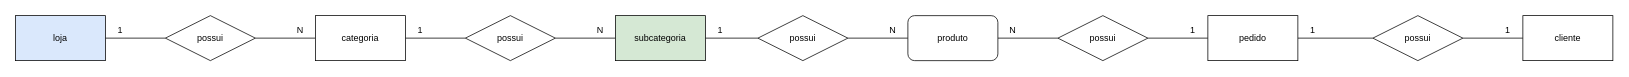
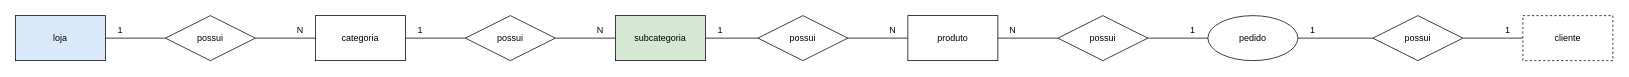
  <mxCell id="0" />
  <mxCell id="1" parent="0" />
  <mxCell id="2" style="edgeStyle=orthogonalEdgeStyle;rounded=0;orthogonalLoop=1;jettySize=auto;html=1;exitX=1;exitY=0.5;exitDx=0;exitDy=0;entryX=0;entryY=0.5;entryDx=0;entryDy=0;endArrow=none;endFill=0;" edge="1" parent="1" source="3" target="7"><mxGeometry relative="1" as="geometry" /></mxCell>
  <mxCell id="3" value="loja" style="rounded=0;whiteSpace=wrap;html=1;fillColor=#dae8fc;" vertex="1" parent="1"><mxGeometry x="20" y="20" width="120" height="60" as="geometry" /></mxCell>
  <mxCell id="4" style="edgeStyle=orthogonalEdgeStyle;rounded=0;orthogonalLoop=1;jettySize=auto;html=1;exitX=0;exitY=0.5;exitDx=0;exitDy=0;entryX=1;entryY=0.5;entryDx=0;entryDy=0;endArrow=none;endFill=0;" edge="1" parent="1" source="6" target="7"><mxGeometry relative="1" as="geometry" /></mxCell>
  <mxCell id="5" style="edgeStyle=orthogonalEdgeStyle;rounded=0;orthogonalLoop=1;jettySize=auto;html=1;exitX=1;exitY=0.5;exitDx=0;exitDy=0;entryX=0;entryY=0.5;entryDx=0;entryDy=0;endArrow=none;endFill=0;" edge="1" parent="1" source="6" target="13"><mxGeometry relative="1" as="geometry" /></mxCell>
  <mxCell id="6" value="categoria" style="rounded=0;whiteSpace=wrap;html=1;" vertex="1" parent="1"><mxGeometry x="420" y="20" width="120" height="60" as="geometry" /></mxCell>
  <mxCell id="7" value="possui" style="shape=rhombus;perimeter=rhombusPerimeter;whiteSpace=wrap;html=1;align=center;" vertex="1" parent="1"><mxGeometry x="220" y="20" width="120" height="60" as="geometry" /></mxCell>
  <mxCell id="8" value="1" style="text;html=1;strokeColor=none;fillColor=none;align=center;verticalAlign=middle;whiteSpace=wrap;rounded=0;" vertex="1" parent="1"><mxGeometry x="140" y="30" width="40" height="20" as="geometry" /></mxCell>
  <mxCell id="9" value="N" style="text;html=1;strokeColor=none;fillColor=none;align=center;verticalAlign=middle;whiteSpace=wrap;rounded=0;" vertex="1" parent="1"><mxGeometry x="380" y="30" width="40" height="20" as="geometry" /></mxCell>
  <mxCell id="10" style="edgeStyle=orthogonalEdgeStyle;rounded=0;orthogonalLoop=1;jettySize=auto;html=1;exitX=0;exitY=0.5;exitDx=0;exitDy=0;entryX=1;entryY=0.5;entryDx=0;entryDy=0;endArrow=none;endFill=0;" edge="1" parent="1" source="12" target="13"><mxGeometry relative="1" as="geometry" /></mxCell>
  <mxCell id="11" style="edgeStyle=orthogonalEdgeStyle;rounded=0;orthogonalLoop=1;jettySize=auto;html=1;exitX=1;exitY=0.5;exitDx=0;exitDy=0;entryX=0;entryY=0.5;entryDx=0;entryDy=0;endArrow=none;endFill=0;" edge="1" parent="1" source="12" target="19"><mxGeometry relative="1" as="geometry" /></mxCell>
  <mxCell id="12" value="subcategoria" style="rounded=0;whiteSpace=wrap;html=1;fillColor=#d5e8d4;" vertex="1" parent="1"><mxGeometry x="820" y="20" width="120" height="60" as="geometry" /></mxCell>
  <mxCell id="13" value="possui" style="shape=rhombus;perimeter=rhombusPerimeter;whiteSpace=wrap;html=1;align=center;" vertex="1" parent="1"><mxGeometry x="620" y="20" width="120" height="60" as="geometry" /></mxCell>
  <mxCell id="14" value="N" style="text;html=1;strokeColor=none;fillColor=none;align=center;verticalAlign=middle;whiteSpace=wrap;rounded=0;" vertex="1" parent="1"><mxGeometry x="780" y="30" width="40" height="20" as="geometry" /></mxCell>
  <mxCell id="15" value="1" style="text;html=1;strokeColor=none;fillColor=none;align=center;verticalAlign=middle;whiteSpace=wrap;rounded=0;" vertex="1" parent="1"><mxGeometry x="540" y="30" width="40" height="20" as="geometry" /></mxCell>
  <mxCell id="16" style="edgeStyle=orthogonalEdgeStyle;rounded=0;orthogonalLoop=1;jettySize=auto;html=1;exitX=0;exitY=0.5;exitDx=0;exitDy=0;entryX=1;entryY=0.5;entryDx=0;entryDy=0;endArrow=none;endFill=0;" edge="1" parent="1" source="18" target="19"><mxGeometry relative="1" as="geometry" /></mxCell>
  <mxCell id="17" style="edgeStyle=orthogonalEdgeStyle;rounded=0;orthogonalLoop=1;jettySize=auto;html=1;exitX=1;exitY=0.5;exitDx=0;exitDy=0;entryX=0;entryY=0.5;entryDx=0;entryDy=0;endArrow=none;endFill=0;" edge="1" parent="1" source="18" target="25"><mxGeometry relative="1" as="geometry" /></mxCell>
- <mxCell id="18" value="produto" style="whiteSpace=wrap;html=1;rounded=1;" vertex="1" parent="1"><mxGeometry x="1210" y="20" width="120" height="60" as="geometry" /></mxCell>
+ <mxCell id="18" value="produto" style="rounded=0;whiteSpace=wrap;html=1;" vertex="1" parent="1"><mxGeometry x="1210" y="20" width="120" height="60" as="geometry" /></mxCell>
  <mxCell id="19" value="possui" style="shape=rhombus;perimeter=rhombusPerimeter;whiteSpace=wrap;html=1;align=center;" vertex="1" parent="1"><mxGeometry x="1010" y="20" width="120" height="60" as="geometry" /></mxCell>
  <mxCell id="20" value="N" style="text;html=1;strokeColor=none;fillColor=none;align=center;verticalAlign=middle;whiteSpace=wrap;rounded=0;" vertex="1" parent="1"><mxGeometry x="1170" y="30" width="40" height="20" as="geometry" /></mxCell>
  <mxCell id="21" value="1" style="text;html=1;strokeColor=none;fillColor=none;align=center;verticalAlign=middle;whiteSpace=wrap;rounded=0;" vertex="1" parent="1"><mxGeometry x="940" y="30" width="40" height="20" as="geometry" /></mxCell>
  <mxCell id="22" style="edgeStyle=orthogonalEdgeStyle;rounded=0;orthogonalLoop=1;jettySize=auto;html=1;exitX=0;exitY=0.5;exitDx=0;exitDy=0;entryX=1;entryY=0.5;entryDx=0;entryDy=0;endArrow=none;endFill=0;" edge="1" parent="1" source="24" target="25"><mxGeometry relative="1" as="geometry" /></mxCell>
  <mxCell id="23" style="edgeStyle=orthogonalEdgeStyle;rounded=0;orthogonalLoop=1;jettySize=auto;html=1;exitX=1;exitY=0.5;exitDx=0;exitDy=0;entryX=0;entryY=0.5;entryDx=0;entryDy=0;endArrow=none;endFill=0;" edge="1" parent="1" source="24" target="30"><mxGeometry relative="1" as="geometry" /></mxCell>
- <mxCell id="24" value="pedido" style="rounded=0;whiteSpace=wrap;html=1;" vertex="1" parent="1"><mxGeometry x="1610" y="20" width="120" height="60" as="geometry" /></mxCell>
+ <mxCell id="24" value="pedido" style="ellipse;whiteSpace=wrap;html=1;" vertex="1" parent="1"><mxGeometry x="1610" y="20" width="120" height="60" as="geometry" /></mxCell>
  <mxCell id="25" value="possui" style="shape=rhombus;perimeter=rhombusPerimeter;whiteSpace=wrap;html=1;align=center;" vertex="1" parent="1"><mxGeometry x="1410" y="20" width="120" height="60" as="geometry" /></mxCell>
  <mxCell id="26" value="1" style="text;html=1;strokeColor=none;fillColor=none;align=center;verticalAlign=middle;whiteSpace=wrap;rounded=0;" vertex="1" parent="1"><mxGeometry x="1570" y="30" width="40" height="20" as="geometry" /></mxCell>
  <mxCell id="27" value="N" style="text;html=1;strokeColor=none;fillColor=none;align=center;verticalAlign=middle;whiteSpace=wrap;rounded=0;" vertex="1" parent="1"><mxGeometry x="1330" y="30" width="40" height="20" as="geometry" /></mxCell>
  <mxCell id="28" style="edgeStyle=orthogonalEdgeStyle;rounded=0;orthogonalLoop=1;jettySize=auto;html=1;exitX=0;exitY=0.5;exitDx=0;exitDy=0;entryX=1;entryY=0.5;entryDx=0;entryDy=0;endArrow=none;endFill=0;" edge="1" source="29" target="30" parent="1"><mxGeometry relative="1" as="geometry" /></mxCell>
- <mxCell id="29" value="cliente" style="rounded=0;whiteSpace=wrap;html=1;" vertex="1" parent="1"><mxGeometry x="2030" y="20" width="120" height="60" as="geometry" /></mxCell>
+ <mxCell id="29" value="cliente" style="rounded=0;whiteSpace=wrap;html=1;dashed=1;" vertex="1" parent="1"><mxGeometry x="2030" y="20" width="120" height="60" as="geometry" /></mxCell>
  <mxCell id="30" value="possui" style="shape=rhombus;perimeter=rhombusPerimeter;whiteSpace=wrap;html=1;align=center;" vertex="1" parent="1"><mxGeometry x="1830" y="20" width="120" height="60" as="geometry" /></mxCell>
  <mxCell id="31" value="1" style="text;html=1;strokeColor=none;fillColor=none;align=center;verticalAlign=middle;whiteSpace=wrap;rounded=0;" vertex="1" parent="1"><mxGeometry x="1990" y="30" width="40" height="20" as="geometry" /></mxCell>
  <mxCell id="32" value="1" style="text;html=1;strokeColor=none;fillColor=none;align=center;verticalAlign=middle;whiteSpace=wrap;rounded=0;" vertex="1" parent="1"><mxGeometry x="1730" y="30" width="40" height="20" as="geometry" /></mxCell>
